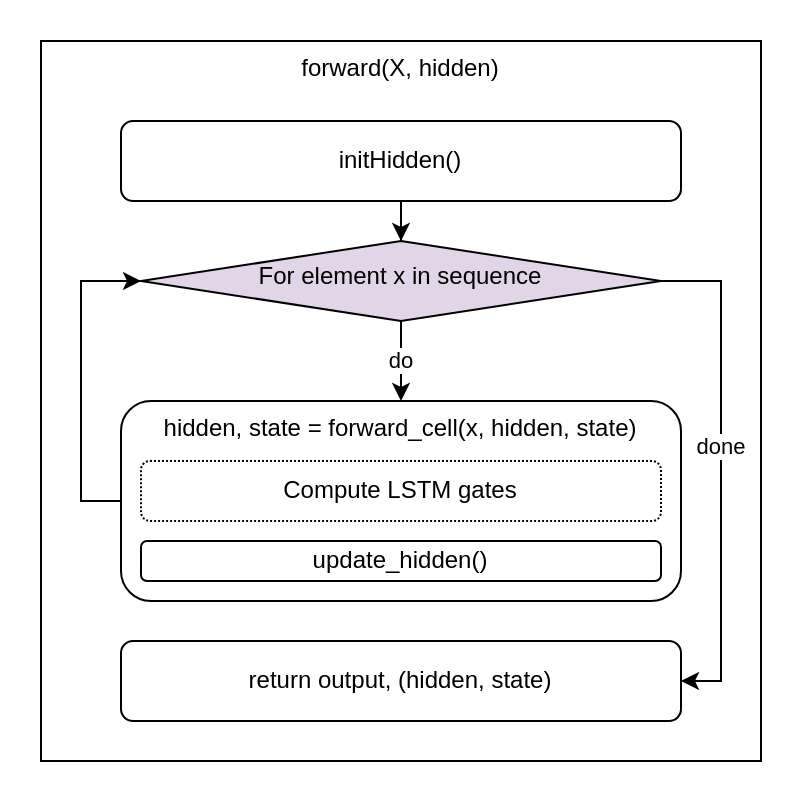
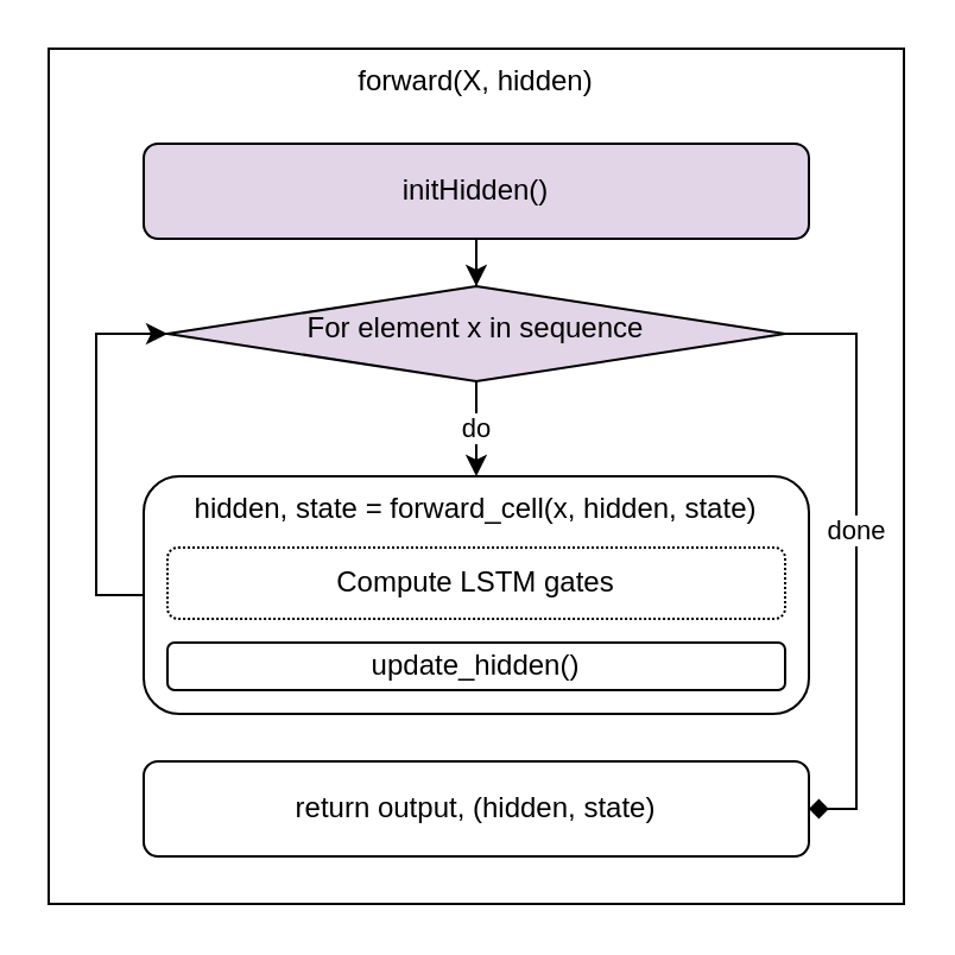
  <mxCell id="0" />
  <mxCell id="1" parent="0" />
  <mxCell id="2" value="&lt;span style=&quot;background-color: transparent&quot;&gt;forward(X, hidden)&lt;/span&gt;" style="rounded=0;whiteSpace=wrap;html=1;labelPosition=center;verticalLabelPosition=middle;align=center;verticalAlign=top;fillColor=none;" vertex="1" parent="1"><mxGeometry x="20" y="20" width="360" height="360" as="geometry" /></mxCell>
  <mxCell id="3" value="" style="edgeStyle=orthogonalEdgeStyle;rounded=0;orthogonalLoop=1;jettySize=auto;html=1;entryX=0.5;entryY=0;entryDx=0;entryDy=0;" edge="1" parent="1" source="4" target="8"><mxGeometry relative="1" as="geometry"><mxPoint x="200" y="140" as="targetPoint" /></mxGeometry></mxCell>
- <mxCell id="4" value="initHidden()" style="rounded=1;whiteSpace=wrap;html=1;fontSize=12;glass=0;strokeWidth=1;shadow=0;" parent="1" vertex="1"><mxGeometry x="60" y="60" width="280" height="40" as="geometry" /></mxCell>
+ <mxCell id="4" value="initHidden()" style="rounded=1;whiteSpace=wrap;html=1;fontSize=12;glass=0;strokeWidth=1;shadow=0;fillColor=#e1d5e7;" parent="1" vertex="1"><mxGeometry x="60" y="60" width="280" height="40" as="geometry" /></mxCell>
  <mxCell id="5" value="do" style="edgeStyle=orthogonalEdgeStyle;rounded=0;orthogonalLoop=1;jettySize=auto;html=1;exitX=0.5;exitY=1;exitDx=0;exitDy=0;entryX=0.5;entryY=0;entryDx=0;entryDy=0;" edge="1" parent="1" source="8" target="10"><mxGeometry relative="1" as="geometry"><Array as="points"><mxPoint x="200" y="170" /><mxPoint x="200" y="170" /></Array></mxGeometry></mxCell>
- <mxCell id="6" style="edgeStyle=orthogonalEdgeStyle;rounded=0;orthogonalLoop=1;jettySize=auto;html=1;exitX=1;exitY=0.5;exitDx=0;exitDy=0;entryX=1;entryY=0.5;entryDx=0;entryDy=0;" edge="1" parent="1" source="8" target="11"><mxGeometry relative="1" as="geometry" /></mxCell>
+ <mxCell id="6" style="edgeStyle=orthogonalEdgeStyle;rounded=0;orthogonalLoop=1;jettySize=auto;html=1;exitX=1;exitY=0.5;exitDx=0;exitDy=0;entryX=1;entryY=0.5;entryDx=0;entryDy=0;endArrow=diamond;" edge="1" parent="1" source="8" target="11"><mxGeometry relative="1" as="geometry" /></mxCell>
  <mxCell id="7" value="done" style="edgeLabel;html=1;align=center;verticalAlign=middle;resizable=0;points=[];" vertex="1" connectable="0" parent="6"><mxGeometry x="-0.108" y="-1" relative="1" as="geometry"><mxPoint as="offset" /></mxGeometry></mxCell>
  <mxCell id="8" value="For element x in sequence" style="rhombus;whiteSpace=wrap;html=1;shadow=0;fontFamily=Helvetica;fontSize=12;align=center;strokeWidth=1;spacing=6;spacingTop=-4;fillColor=#e1d5e7;" vertex="1" parent="1"><mxGeometry x="70" y="120" width="260" height="40" as="geometry" /></mxCell>
  <mxCell id="9" style="edgeStyle=orthogonalEdgeStyle;rounded=0;orthogonalLoop=1;jettySize=auto;html=1;exitX=0;exitY=0.5;exitDx=0;exitDy=0;entryX=0;entryY=0.5;entryDx=0;entryDy=0;" edge="1" parent="1" source="10" target="8"><mxGeometry relative="1" as="geometry" /></mxCell>
  <mxCell id="10" value="&lt;div&gt;hidden, state = forward_cell(x, hidden, state)&lt;/div&gt;&lt;div&gt;&lt;br&gt;&lt;/div&gt;&lt;div&gt;&lt;br&gt;&lt;/div&gt;&lt;div&gt;&lt;br&gt;&lt;/div&gt;&lt;div&gt;&lt;br&gt;&lt;/div&gt;&lt;div&gt;&lt;br&gt;&lt;/div&gt;" style="rounded=1;whiteSpace=wrap;html=1;fontSize=12;glass=0;strokeWidth=1;shadow=0;" vertex="1" parent="1"><mxGeometry x="60" y="200" width="280" height="100" as="geometry" /></mxCell>
  <mxCell id="11" value="return output, (hidden, state)" style="rounded=1;whiteSpace=wrap;html=1;fillColor=none;" vertex="1" parent="1"><mxGeometry x="60" y="320" width="280" height="40" as="geometry" /></mxCell>
  <mxCell id="12" value="update_hidden()" style="rounded=1;whiteSpace=wrap;html=1;fillColor=none;dashed=0;dashPattern=1 1;" vertex="1" parent="1"><mxGeometry x="70" y="270" width="260" height="20" as="geometry" /></mxCell>
  <mxCell id="13" value="Compute LSTM gates" style="rounded=1;whiteSpace=wrap;html=1;fillColor=none;dashed=1;dashPattern=1 1;" vertex="1" parent="1"><mxGeometry x="70" y="230" width="260" height="30" as="geometry" /></mxCell>
